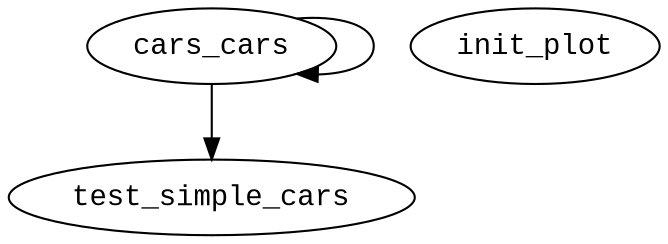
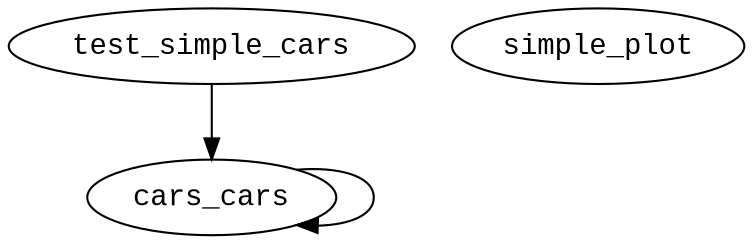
  digraph {
    fontname="Liberation Mono"
    node [fontname="Liberation Mono"]
    edge [fontname="Liberation Mono"]
    n1 [label=cars_cars]
    test_simple_cars
-   init_plot
+   init_plot [label=simple_plot]
    n1 -> n1
-   n1 -> test_simple_cars
+   test_simple_cars -> n1
  }
